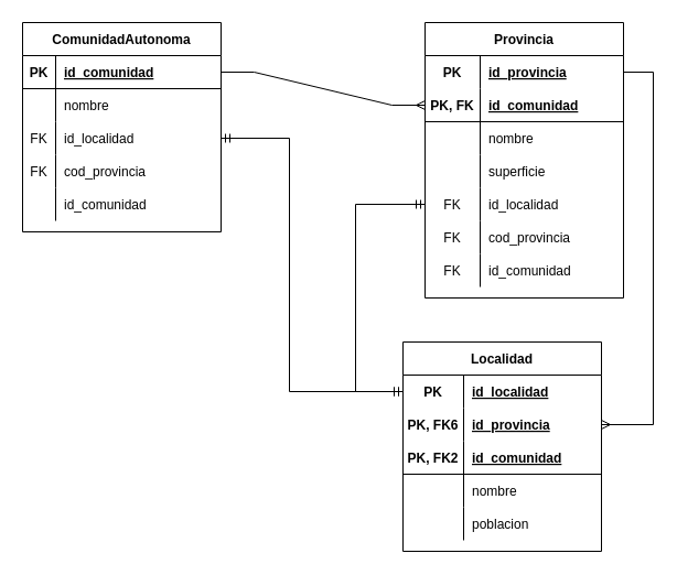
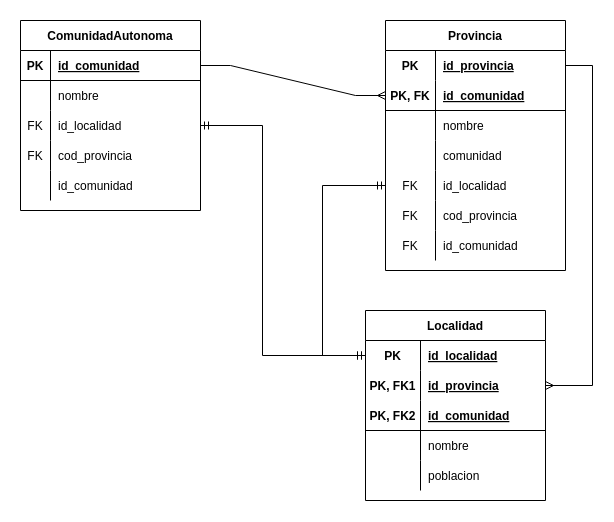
  <mxCell id="0" />
  <mxCell id="1" parent="0" />
  <mxCell id="2" value="ComunidadAutonoma" style="shape=table;startSize=30;container=1;collapsible=1;childLayout=tableLayout;fixedRows=1;rowLines=0;fontStyle=1;align=center;resizeLast=1;" parent="1" vertex="1"><mxGeometry x="20" y="20" width="180" height="190" as="geometry" /></mxCell>
  <mxCell id="3" value="" style="shape=tableRow;horizontal=0;startSize=0;swimlaneHead=0;swimlaneBody=0;fillColor=none;collapsible=0;dropTarget=0;points=[[0,0.5],[1,0.5]];portConstraint=eastwest;top=0;left=0;right=0;bottom=1;" parent="2" vertex="1"><mxGeometry y="30" width="180" height="30" as="geometry" /></mxCell>
  <mxCell id="4" value="PK" style="shape=partialRectangle;connectable=0;fillColor=none;top=0;left=0;bottom=0;right=0;fontStyle=1;overflow=hidden;" parent="3" vertex="1"><mxGeometry width="30" height="30" as="geometry"><mxRectangle width="30" height="30" as="alternateBounds" /></mxGeometry></mxCell>
  <mxCell id="5" value="id_comunidad" style="shape=partialRectangle;connectable=0;fillColor=none;top=0;left=0;bottom=0;right=0;align=left;spacingLeft=6;fontStyle=5;overflow=hidden;" parent="3" vertex="1"><mxGeometry x="30" width="150" height="30" as="geometry"><mxRectangle width="150" height="30" as="alternateBounds" /></mxGeometry></mxCell>
  <mxCell id="6" value="" style="shape=tableRow;horizontal=0;startSize=0;swimlaneHead=0;swimlaneBody=0;fillColor=none;collapsible=0;dropTarget=0;points=[[0,0.5],[1,0.5]];portConstraint=eastwest;top=0;left=0;right=0;bottom=0;" parent="2" vertex="1"><mxGeometry y="60" width="180" height="30" as="geometry" /></mxCell>
  <mxCell id="7" value="" style="shape=partialRectangle;connectable=0;fillColor=none;top=0;left=0;bottom=0;right=0;editable=1;overflow=hidden;" parent="6" vertex="1"><mxGeometry width="30" height="30" as="geometry"><mxRectangle width="30" height="30" as="alternateBounds" /></mxGeometry></mxCell>
  <mxCell id="8" value="nombre" style="shape=partialRectangle;connectable=0;fillColor=none;top=0;left=0;bottom=0;right=0;align=left;spacingLeft=6;overflow=hidden;" parent="6" vertex="1"><mxGeometry x="30" width="150" height="30" as="geometry"><mxRectangle width="150" height="30" as="alternateBounds" /></mxGeometry></mxCell>
  <mxCell id="9" value="" style="shape=tableRow;horizontal=0;startSize=0;swimlaneHead=0;swimlaneBody=0;fillColor=none;collapsible=0;dropTarget=0;points=[[0,0.5],[1,0.5]];portConstraint=eastwest;top=0;left=0;right=0;bottom=0;" vertex="1" parent="2"><mxGeometry y="90" width="180" height="30" as="geometry" /></mxCell>
  <mxCell id="10" value="FK" style="shape=partialRectangle;connectable=0;fillColor=none;top=0;left=0;bottom=0;right=0;editable=1;overflow=hidden;" vertex="1" parent="9"><mxGeometry width="30" height="30" as="geometry"><mxRectangle width="30" height="30" as="alternateBounds" /></mxGeometry></mxCell>
  <mxCell id="11" value="id_localidad" style="shape=partialRectangle;connectable=0;fillColor=none;top=0;left=0;bottom=0;right=0;align=left;spacingLeft=6;overflow=hidden;" vertex="1" parent="9"><mxGeometry x="30" width="150" height="30" as="geometry"><mxRectangle width="150" height="30" as="alternateBounds" /></mxGeometry></mxCell>
  <mxCell id="12" value="" style="shape=tableRow;horizontal=0;startSize=0;swimlaneHead=0;swimlaneBody=0;fillColor=none;collapsible=0;dropTarget=0;points=[[0,0.5],[1,0.5]];portConstraint=eastwest;top=0;left=0;right=0;bottom=0;" vertex="1" parent="2"><mxGeometry y="120" width="180" height="30" as="geometry" /></mxCell>
  <mxCell id="13" value="FK" style="shape=partialRectangle;connectable=0;fillColor=none;top=0;left=0;bottom=0;right=0;editable=1;overflow=hidden;" vertex="1" parent="12"><mxGeometry width="30" height="30" as="geometry"><mxRectangle width="30" height="30" as="alternateBounds" /></mxGeometry></mxCell>
  <mxCell id="14" value="cod_provincia" style="shape=partialRectangle;connectable=0;fillColor=none;top=0;left=0;bottom=0;right=0;align=left;spacingLeft=6;overflow=hidden;" vertex="1" parent="12"><mxGeometry x="30" width="150" height="30" as="geometry"><mxRectangle width="150" height="30" as="alternateBounds" /></mxGeometry></mxCell>
  <mxCell id="15" value="" style="shape=tableRow;horizontal=0;startSize=0;swimlaneHead=0;swimlaneBody=0;fillColor=none;collapsible=0;dropTarget=0;points=[[0,0.5],[1,0.5]];portConstraint=eastwest;top=0;left=0;right=0;bottom=0;" vertex="1" parent="2"><mxGeometry y="150" width="180" height="30" as="geometry" /></mxCell>
  <mxCell id="16" value="" style="shape=partialRectangle;connectable=0;fillColor=none;top=0;left=0;bottom=0;right=0;editable=1;overflow=hidden;" vertex="1" parent="15"><mxGeometry width="30" height="30" as="geometry"><mxRectangle width="30" height="30" as="alternateBounds" /></mxGeometry></mxCell>
  <mxCell id="17" value="id_comunidad" style="shape=partialRectangle;connectable=0;fillColor=none;top=0;left=0;bottom=0;right=0;align=left;spacingLeft=6;overflow=hidden;" vertex="1" parent="15"><mxGeometry x="30" width="150" height="30" as="geometry"><mxRectangle width="150" height="30" as="alternateBounds" /></mxGeometry></mxCell>
  <mxCell id="18" value="Provincia" style="shape=table;startSize=30;container=1;collapsible=1;childLayout=tableLayout;fixedRows=1;rowLines=0;fontStyle=1;align=center;resizeLast=1;strokeColor=default;" parent="1" vertex="1"><mxGeometry x="385" y="20" width="180" height="250" as="geometry" /></mxCell>
  <mxCell id="19" value="" style="shape=tableRow;horizontal=0;startSize=0;swimlaneHead=0;swimlaneBody=0;fillColor=none;collapsible=0;dropTarget=0;points=[[0,0.5],[1,0.5]];portConstraint=eastwest;top=0;left=0;right=0;bottom=1;strokeColor=none;" parent="18" vertex="1"><mxGeometry y="30" width="180" height="30" as="geometry" /></mxCell>
  <mxCell id="20" value="PK" style="shape=partialRectangle;connectable=0;fillColor=none;top=0;left=0;bottom=0;right=0;fontStyle=1;overflow=hidden;" parent="19" vertex="1"><mxGeometry width="50" height="30" as="geometry"><mxRectangle width="50" height="30" as="alternateBounds" /></mxGeometry></mxCell>
  <mxCell id="21" value="id_provincia" style="shape=partialRectangle;connectable=0;fillColor=none;top=0;left=0;bottom=0;right=0;align=left;spacingLeft=6;fontStyle=5;overflow=hidden;" parent="19" vertex="1"><mxGeometry x="50" width="130" height="30" as="geometry"><mxRectangle width="130" height="30" as="alternateBounds" /></mxGeometry></mxCell>
  <mxCell id="22" value="" style="shape=tableRow;horizontal=0;startSize=0;swimlaneHead=0;swimlaneBody=0;fillColor=none;collapsible=0;dropTarget=0;points=[[0,0.5],[1,0.5]];portConstraint=eastwest;top=0;left=0;right=0;bottom=1;" parent="18" vertex="1"><mxGeometry y="60" width="180" height="30" as="geometry" /></mxCell>
  <mxCell id="23" value="PK, FK" style="shape=partialRectangle;connectable=0;fillColor=none;top=0;left=0;bottom=0;right=0;fontStyle=1;overflow=hidden;" parent="22" vertex="1"><mxGeometry width="50" height="30" as="geometry"><mxRectangle width="50" height="30" as="alternateBounds" /></mxGeometry></mxCell>
  <mxCell id="24" value="id_comunidad" style="shape=partialRectangle;connectable=0;fillColor=none;top=0;left=0;bottom=0;right=0;align=left;spacingLeft=6;fontStyle=5;overflow=hidden;" parent="22" vertex="1"><mxGeometry x="50" width="130" height="30" as="geometry"><mxRectangle width="130" height="30" as="alternateBounds" /></mxGeometry></mxCell>
  <mxCell id="25" value="" style="shape=tableRow;horizontal=0;startSize=0;swimlaneHead=0;swimlaneBody=0;fillColor=none;collapsible=0;dropTarget=0;points=[[0,0.5],[1,0.5]];portConstraint=eastwest;top=0;left=0;right=0;bottom=0;" parent="18" vertex="1"><mxGeometry y="90" width="180" height="30" as="geometry" /></mxCell>
  <mxCell id="26" value="" style="shape=partialRectangle;connectable=0;fillColor=none;top=0;left=0;bottom=0;right=0;editable=1;overflow=hidden;" parent="25" vertex="1"><mxGeometry width="50" height="30" as="geometry"><mxRectangle width="50" height="30" as="alternateBounds" /></mxGeometry></mxCell>
  <mxCell id="27" value="nombre" style="shape=partialRectangle;connectable=0;fillColor=none;top=0;left=0;bottom=0;right=0;align=left;spacingLeft=6;overflow=hidden;" parent="25" vertex="1"><mxGeometry x="50" width="130" height="30" as="geometry"><mxRectangle width="130" height="30" as="alternateBounds" /></mxGeometry></mxCell>
  <mxCell id="28" value="" style="shape=tableRow;horizontal=0;startSize=0;swimlaneHead=0;swimlaneBody=0;fillColor=none;collapsible=0;dropTarget=0;points=[[0,0.5],[1,0.5]];portConstraint=eastwest;top=0;left=0;right=0;bottom=0;" parent="18" vertex="1"><mxGeometry y="120" width="180" height="30" as="geometry" /></mxCell>
  <mxCell id="29" value="" style="shape=partialRectangle;connectable=0;fillColor=none;top=0;left=0;bottom=0;right=0;editable=1;overflow=hidden;" parent="28" vertex="1"><mxGeometry width="50" height="30" as="geometry"><mxRectangle width="50" height="30" as="alternateBounds" /></mxGeometry></mxCell>
- <mxCell id="30" value="superficie" style="shape=partialRectangle;connectable=0;fillColor=none;top=0;left=0;bottom=0;right=0;align=left;spacingLeft=6;overflow=hidden;" parent="28" vertex="1"><mxGeometry x="50" width="130" height="30" as="geometry"><mxRectangle width="130" height="30" as="alternateBounds" /></mxGeometry></mxCell>
+ <mxCell id="30" value="comunidad" style="shape=partialRectangle;connectable=0;fillColor=none;top=0;left=0;bottom=0;right=0;align=left;spacingLeft=6;overflow=hidden;" parent="28" vertex="1"><mxGeometry x="50" width="130" height="30" as="geometry"><mxRectangle width="130" height="30" as="alternateBounds" /></mxGeometry></mxCell>
  <mxCell id="31" value="" style="shape=tableRow;horizontal=0;startSize=0;swimlaneHead=0;swimlaneBody=0;fillColor=none;collapsible=0;dropTarget=0;points=[[0,0.5],[1,0.5]];portConstraint=eastwest;top=0;left=0;right=0;bottom=0;" vertex="1" parent="18"><mxGeometry y="150" width="180" height="30" as="geometry" /></mxCell>
  <mxCell id="32" value="FK" style="shape=partialRectangle;connectable=0;fillColor=none;top=0;left=0;bottom=0;right=0;editable=1;overflow=hidden;" vertex="1" parent="31"><mxGeometry width="50" height="30" as="geometry"><mxRectangle width="50" height="30" as="alternateBounds" /></mxGeometry></mxCell>
  <mxCell id="33" value="id_localidad" style="shape=partialRectangle;connectable=0;fillColor=none;top=0;left=0;bottom=0;right=0;align=left;spacingLeft=6;overflow=hidden;" vertex="1" parent="31"><mxGeometry x="50" width="130" height="30" as="geometry"><mxRectangle width="130" height="30" as="alternateBounds" /></mxGeometry></mxCell>
  <mxCell id="34" value="" style="shape=tableRow;horizontal=0;startSize=0;swimlaneHead=0;swimlaneBody=0;fillColor=none;collapsible=0;dropTarget=0;points=[[0,0.5],[1,0.5]];portConstraint=eastwest;top=0;left=0;right=0;bottom=0;" vertex="1" parent="18"><mxGeometry y="180" width="180" height="30" as="geometry" /></mxCell>
  <mxCell id="35" value="FK" style="shape=partialRectangle;connectable=0;fillColor=none;top=0;left=0;bottom=0;right=0;editable=1;overflow=hidden;" vertex="1" parent="34"><mxGeometry width="50" height="30" as="geometry"><mxRectangle width="50" height="30" as="alternateBounds" /></mxGeometry></mxCell>
  <mxCell id="36" value="cod_provincia" style="shape=partialRectangle;connectable=0;fillColor=none;top=0;left=0;bottom=0;right=0;align=left;spacingLeft=6;overflow=hidden;" vertex="1" parent="34"><mxGeometry x="50" width="130" height="30" as="geometry"><mxRectangle width="130" height="30" as="alternateBounds" /></mxGeometry></mxCell>
  <mxCell id="37" value="" style="shape=tableRow;horizontal=0;startSize=0;swimlaneHead=0;swimlaneBody=0;fillColor=none;collapsible=0;dropTarget=0;points=[[0,0.5],[1,0.5]];portConstraint=eastwest;top=0;left=0;right=0;bottom=0;" vertex="1" parent="18"><mxGeometry y="210" width="180" height="30" as="geometry" /></mxCell>
  <mxCell id="38" value="FK" style="shape=partialRectangle;connectable=0;fillColor=none;top=0;left=0;bottom=0;right=0;editable=1;overflow=hidden;" vertex="1" parent="37"><mxGeometry width="50" height="30" as="geometry"><mxRectangle width="50" height="30" as="alternateBounds" /></mxGeometry></mxCell>
  <mxCell id="39" value="id_comunidad" style="shape=partialRectangle;connectable=0;fillColor=none;top=0;left=0;bottom=0;right=0;align=left;spacingLeft=6;overflow=hidden;" vertex="1" parent="37"><mxGeometry x="50" width="130" height="30" as="geometry"><mxRectangle width="130" height="30" as="alternateBounds" /></mxGeometry></mxCell>
  <mxCell id="40" value="Localidad" style="shape=table;startSize=30;container=1;collapsible=1;childLayout=tableLayout;fixedRows=1;rowLines=0;fontStyle=1;align=center;resizeLast=1;" parent="1" vertex="1"><mxGeometry x="365" y="310" width="180" height="190" as="geometry" /></mxCell>
  <mxCell id="41" value="" style="shape=tableRow;horizontal=0;startSize=0;swimlaneHead=0;swimlaneBody=0;fillColor=none;collapsible=0;dropTarget=0;points=[[0,0.5],[1,0.5]];portConstraint=eastwest;top=0;left=0;right=0;bottom=1;strokeColor=none;" parent="40" vertex="1"><mxGeometry y="30" width="180" height="30" as="geometry" /></mxCell>
  <mxCell id="42" value="PK" style="shape=partialRectangle;connectable=0;fillColor=none;top=0;left=0;bottom=0;right=0;fontStyle=1;overflow=hidden;" parent="41" vertex="1"><mxGeometry width="55" height="30" as="geometry"><mxRectangle width="55" height="30" as="alternateBounds" /></mxGeometry></mxCell>
  <mxCell id="43" value="id_localidad" style="shape=partialRectangle;connectable=0;fillColor=none;top=0;left=0;bottom=0;right=0;align=left;spacingLeft=6;fontStyle=5;overflow=hidden;" parent="41" vertex="1"><mxGeometry x="55" width="125" height="30" as="geometry"><mxRectangle width="125" height="30" as="alternateBounds" /></mxGeometry></mxCell>
  <mxCell id="44" value="" style="shape=tableRow;horizontal=0;startSize=0;swimlaneHead=0;swimlaneBody=0;fillColor=none;collapsible=0;dropTarget=0;points=[[0,0.5],[1,0.5]];portConstraint=eastwest;top=0;left=0;right=0;bottom=1;strokeColor=none;" parent="40" vertex="1"><mxGeometry y="60" width="180" height="30" as="geometry" /></mxCell>
- <mxCell id="45" value="PK, FK6" style="shape=partialRectangle;connectable=0;fillColor=none;top=0;left=0;bottom=0;right=0;fontStyle=1;overflow=hidden;strokeColor=default;" parent="44" vertex="1"><mxGeometry width="55" height="30" as="geometry"><mxRectangle width="55" height="30" as="alternateBounds" /></mxGeometry></mxCell>
+ <mxCell id="45" value="PK, FK1" style="shape=partialRectangle;connectable=0;fillColor=none;top=0;left=0;bottom=0;right=0;fontStyle=1;overflow=hidden;strokeColor=default;" parent="44" vertex="1"><mxGeometry width="55" height="30" as="geometry"><mxRectangle width="55" height="30" as="alternateBounds" /></mxGeometry></mxCell>
  <mxCell id="46" value="id_provincia" style="shape=partialRectangle;connectable=0;fillColor=none;top=0;left=0;bottom=0;right=0;align=left;spacingLeft=6;fontStyle=5;overflow=hidden;strokeColor=default;" parent="44" vertex="1"><mxGeometry x="55" width="125" height="30" as="geometry"><mxRectangle width="125" height="30" as="alternateBounds" /></mxGeometry></mxCell>
  <mxCell id="47" value="" style="shape=tableRow;horizontal=0;startSize=0;swimlaneHead=0;swimlaneBody=0;fillColor=none;collapsible=0;dropTarget=0;points=[[0,0.5],[1,0.5]];portConstraint=eastwest;top=0;left=0;right=0;bottom=1;strokeColor=default;" parent="40" vertex="1"><mxGeometry y="90" width="180" height="30" as="geometry" /></mxCell>
  <mxCell id="48" value="PK, FK2" style="shape=partialRectangle;connectable=0;fillColor=none;top=0;left=0;bottom=0;right=0;fontStyle=1;overflow=hidden;strokeColor=default;" parent="47" vertex="1"><mxGeometry width="55" height="30" as="geometry"><mxRectangle width="55" height="30" as="alternateBounds" /></mxGeometry></mxCell>
  <mxCell id="49" value="id_comunidad" style="shape=partialRectangle;connectable=0;fillColor=none;top=0;left=0;bottom=0;right=0;align=left;spacingLeft=6;fontStyle=5;overflow=hidden;strokeColor=default;" parent="47" vertex="1"><mxGeometry x="55" width="125" height="30" as="geometry"><mxRectangle width="125" height="30" as="alternateBounds" /></mxGeometry></mxCell>
  <mxCell id="50" value="" style="shape=tableRow;horizontal=0;startSize=0;swimlaneHead=0;swimlaneBody=0;fillColor=none;collapsible=0;dropTarget=0;points=[[0,0.5],[1,0.5]];portConstraint=eastwest;top=0;left=0;right=0;bottom=0;" parent="40" vertex="1"><mxGeometry y="120" width="180" height="30" as="geometry" /></mxCell>
  <mxCell id="51" value="" style="shape=partialRectangle;connectable=0;fillColor=none;top=0;left=0;bottom=0;right=0;editable=1;overflow=hidden;" parent="50" vertex="1"><mxGeometry width="55" height="30" as="geometry"><mxRectangle width="55" height="30" as="alternateBounds" /></mxGeometry></mxCell>
  <mxCell id="52" value="nombre" style="shape=partialRectangle;connectable=0;fillColor=none;top=0;left=0;bottom=0;right=0;align=left;spacingLeft=6;overflow=hidden;" parent="50" vertex="1"><mxGeometry x="55" width="125" height="30" as="geometry"><mxRectangle width="125" height="30" as="alternateBounds" /></mxGeometry></mxCell>
  <mxCell id="53" value="" style="shape=tableRow;horizontal=0;startSize=0;swimlaneHead=0;swimlaneBody=0;fillColor=none;collapsible=0;dropTarget=0;points=[[0,0.5],[1,0.5]];portConstraint=eastwest;top=0;left=0;right=0;bottom=0;" parent="40" vertex="1"><mxGeometry y="150" width="180" height="30" as="geometry" /></mxCell>
  <mxCell id="54" value="" style="shape=partialRectangle;connectable=0;fillColor=none;top=0;left=0;bottom=0;right=0;editable=1;overflow=hidden;" parent="53" vertex="1"><mxGeometry width="55" height="30" as="geometry"><mxRectangle width="55" height="30" as="alternateBounds" /></mxGeometry></mxCell>
  <mxCell id="55" value="poblacion" style="shape=partialRectangle;connectable=0;fillColor=none;top=0;left=0;bottom=0;right=0;align=left;spacingLeft=6;overflow=hidden;" parent="53" vertex="1"><mxGeometry x="55" width="125" height="30" as="geometry"><mxRectangle width="125" height="30" as="alternateBounds" /></mxGeometry></mxCell>
  <mxCell id="56" value="" style="edgeStyle=entityRelationEdgeStyle;fontSize=12;html=1;endArrow=ERmany;rounded=0;entryX=0;entryY=0.5;entryDx=0;entryDy=0;exitX=1;exitY=0.5;exitDx=0;exitDy=0;" parent="1" source="3" target="22" edge="1"><mxGeometry width="100" height="100" relative="1" as="geometry"><mxPoint x="300" y="270" as="sourcePoint" /><mxPoint x="400" y="170" as="targetPoint" /></mxGeometry></mxCell>
  <mxCell id="57" value="" style="edgeStyle=elbowEdgeStyle;fontSize=12;html=1;endArrow=ERmandOne;startArrow=ERmandOne;rounded=0;exitX=0;exitY=0.5;exitDx=0;exitDy=0;entryX=1;entryY=0.5;entryDx=0;entryDy=0;" parent="1" source="41" target="9" edge="1"><mxGeometry width="100" height="100" relative="1" as="geometry"><mxPoint x="270" y="270" as="sourcePoint" /><mxPoint x="160" y="180" as="targetPoint" /><Array as="points"><mxPoint x="262" y="240" /><mxPoint x="230" y="240" /></Array></mxGeometry></mxCell>
  <mxCell id="58" value="" style="edgeStyle=orthogonalEdgeStyle;fontSize=12;html=1;endArrow=ERmany;rounded=0;entryX=1;entryY=0.5;entryDx=0;entryDy=0;exitX=1;exitY=0.5;exitDx=0;exitDy=0;" edge="1" parent="1" source="19" target="44"><mxGeometry width="100" height="100" relative="1" as="geometry"><mxPoint x="285" y="620" as="sourcePoint" /><mxPoint x="385" y="520" as="targetPoint" /><Array as="points"><mxPoint x="592" y="65" /><mxPoint x="592" y="385" /></Array></mxGeometry></mxCell>
  <mxCell id="59" value="" style="edgeStyle=orthogonalEdgeStyle;fontSize=12;html=1;endArrow=ERmandOne;startArrow=ERmandOne;rounded=0;entryX=0;entryY=0.5;entryDx=0;entryDy=0;exitX=0;exitY=0.5;exitDx=0;exitDy=0;" edge="1" parent="1" source="41" target="31"><mxGeometry width="100" height="100" relative="1" as="geometry"><mxPoint x="242" y="350" as="sourcePoint" /><mxPoint x="342" y="250" as="targetPoint" /><Array as="points"><mxPoint x="322" y="355" /><mxPoint x="322" y="185" /></Array></mxGeometry></mxCell>
